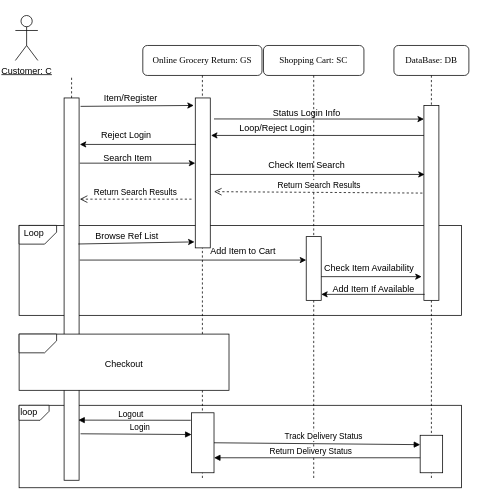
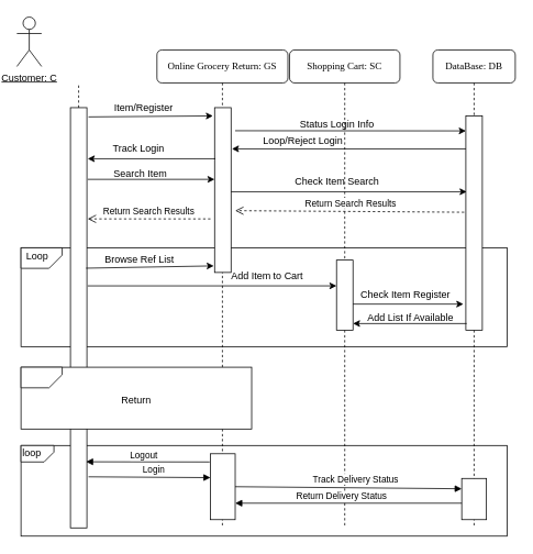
  <mxCell id="0" />
  <mxCell id="1" parent="0" />
  <mxCell id="2" value="" style="rounded=0;whiteSpace=wrap;html=1;" vertex="1" parent="1"><mxGeometry x="25" y="540" width="590" height="110" as="geometry" /></mxCell>
  <mxCell id="3" value="" style="rounded=0;whiteSpace=wrap;html=1;" vertex="1" parent="1"><mxGeometry x="25" y="300" width="590" height="120" as="geometry" /></mxCell>
  <mxCell id="4" value="Online Grocery Return: GS" style="shape=umlLifeline;perimeter=lifelinePerimeter;whiteSpace=wrap;html=1;container=1;collapsible=0;recursiveResize=0;outlineConnect=0;rounded=1;shadow=0;comic=0;labelBackgroundColor=none;strokeColor=#000000;strokeWidth=1;fillColor=#FFFFFF;fontFamily=Verdana;fontSize=12;fontColor=#000000;align=center;" parent="1" vertex="1"><mxGeometry x="190" y="60" width="159" height="580" as="geometry" /></mxCell>
  <mxCell id="5" value="" style="html=1;points=[];perimeter=orthogonalPerimeter;rounded=0;shadow=0;comic=0;labelBackgroundColor=none;strokeColor=#000000;strokeWidth=1;fillColor=#FFFFFF;fontFamily=Verdana;fontSize=12;fontColor=#000000;align=center;" parent="4" vertex="1"><mxGeometry x="70" y="70" width="20" height="200" as="geometry" /></mxCell>
  <mxCell id="6" value="" style="rounded=0;whiteSpace=wrap;html=1;" vertex="1" parent="4"><mxGeometry x="65" y="490" width="30" height="80" as="geometry" /></mxCell>
  <mxCell id="7" value="Shopping Cart: SC" style="shape=umlLifeline;perimeter=lifelinePerimeter;whiteSpace=wrap;html=1;container=1;collapsible=0;recursiveResize=0;outlineConnect=0;rounded=1;shadow=0;comic=0;labelBackgroundColor=none;strokeColor=#000000;strokeWidth=1;fillColor=#FFFFFF;fontFamily=Verdana;fontSize=12;fontColor=#000000;align=center;" parent="1" vertex="1"><mxGeometry x="351" y="60" width="134" height="580" as="geometry" /></mxCell>
  <mxCell id="8" value="" style="html=1;points=[];perimeter=orthogonalPerimeter;rounded=0;shadow=0;comic=0;labelBackgroundColor=none;strokeColor=#000000;strokeWidth=1;fillColor=#FFFFFF;fontFamily=Verdana;fontSize=12;fontColor=#000000;align=center;" parent="7" vertex="1"><mxGeometry x="57" y="255" width="20" height="85" as="geometry" /></mxCell>
  <mxCell id="9" value="Status Login Info" style="text;html=1;strokeColor=none;fillColor=none;align=center;verticalAlign=middle;whiteSpace=wrap;rounded=0;" vertex="1" parent="7"><mxGeometry x="3" y="80" width="110" height="20" as="geometry" /></mxCell>
  <mxCell id="10" value="DataBase: DB" style="shape=umlLifeline;perimeter=lifelinePerimeter;whiteSpace=wrap;html=1;container=1;collapsible=0;recursiveResize=0;outlineConnect=0;rounded=1;shadow=0;comic=0;labelBackgroundColor=none;strokeColor=#000000;strokeWidth=1;fillColor=#FFFFFF;fontFamily=Verdana;fontSize=12;fontColor=#000000;align=center;" parent="1" vertex="1"><mxGeometry x="525" y="60" width="100" height="580" as="geometry" /></mxCell>
  <mxCell id="11" value="" style="html=1;points=[];perimeter=orthogonalPerimeter;rounded=0;shadow=0;comic=0;labelBackgroundColor=none;strokeColor=#000000;strokeWidth=1;fillColor=#FFFFFF;fontFamily=Verdana;fontSize=12;fontColor=#000000;align=center;" parent="10" vertex="1"><mxGeometry x="40" y="80" width="20" height="260" as="geometry" /></mxCell>
  <mxCell id="12" value="" style="rounded=0;whiteSpace=wrap;html=1;" vertex="1" parent="10"><mxGeometry x="35" y="520" width="30" height="50" as="geometry" /></mxCell>
  <mxCell id="13" value="&lt;u&gt;Customer: C&lt;/u&gt;" style="shape=umlActor;verticalLabelPosition=bottom;labelBackgroundColor=#ffffff;verticalAlign=top;html=1;outlineConnect=0;" vertex="1" parent="1"><mxGeometry x="20" y="20" width="30" height="60" as="geometry" /></mxCell>
  <mxCell id="14" value="" style="rounded=0;whiteSpace=wrap;html=1;" vertex="1" parent="1"><mxGeometry x="85" y="130" width="20" height="510" as="geometry" /></mxCell>
  <mxCell id="15" value="" style="endArrow=none;dashed=1;html=1;exitX=0.5;exitY=0;exitDx=0;exitDy=0;" edge="1" parent="1" source="14"><mxGeometry width="50" height="50" relative="1" as="geometry"><mxPoint x="85" y="120" as="sourcePoint" /><mxPoint x="95" y="100" as="targetPoint" /><Array as="points" /></mxGeometry></mxCell>
  <mxCell id="16" value="" style="endArrow=classic;html=1;entryX=0;entryY=0.07;entryDx=0;entryDy=0;entryPerimeter=0;" edge="1" parent="1" target="11"><mxGeometry width="50" height="50" relative="1" as="geometry"><mxPoint x="285" y="158" as="sourcePoint" /><mxPoint x="524" y="158" as="targetPoint" /></mxGeometry></mxCell>
  <mxCell id="17" value="" style="endArrow=classic;html=1;" edge="1" parent="1" target="5"><mxGeometry width="50" height="50" relative="1" as="geometry"><mxPoint x="106" y="217" as="sourcePoint" /><mxPoint x="225" y="250" as="targetPoint" /></mxGeometry></mxCell>
  <mxCell id="18" value="Search Item" style="text;html=1;strokeColor=none;fillColor=none;align=center;verticalAlign=middle;whiteSpace=wrap;rounded=0;" vertex="1" parent="1"><mxGeometry x="120" y="200" width="100" height="20" as="geometry" /></mxCell>
  <mxCell id="19" value="Check Item Search" style="text;html=1;strokeColor=none;fillColor=none;align=center;verticalAlign=middle;whiteSpace=wrap;rounded=0;" vertex="1" parent="1"><mxGeometry x="324" y="205" width="170" height="30" as="geometry" /></mxCell>
  <mxCell id="20" value="" style="endArrow=classic;html=1;exitX=0;exitY=0.154;exitDx=0;exitDy=0;exitPerimeter=0;" edge="1" parent="1" source="11"><mxGeometry width="50" height="50" relative="1" as="geometry"><mxPoint x="522" y="180" as="sourcePoint" /><mxPoint x="281" y="180" as="targetPoint" /></mxGeometry></mxCell>
  <mxCell id="21" value="Loop/Reject Login" style="text;html=1;strokeColor=none;fillColor=none;align=center;verticalAlign=middle;whiteSpace=wrap;rounded=0;" vertex="1" parent="1"><mxGeometry x="315" y="160" width="105" height="20" as="geometry" /></mxCell>
  <mxCell id="22" value="" style="endArrow=classic;html=1;" edge="1" parent="1"><mxGeometry width="50" height="50" relative="1" as="geometry"><mxPoint x="261" y="192" as="sourcePoint" /><mxPoint x="106" y="192" as="targetPoint" /></mxGeometry></mxCell>
- <mxCell id="23" value="Reject Login" style="text;html=1;strokeColor=none;fillColor=none;align=center;verticalAlign=middle;whiteSpace=wrap;rounded=0;" vertex="1" parent="1"><mxGeometry x="117.5" y="170" width="100" height="20" as="geometry" /></mxCell>
+ <mxCell id="23" value="Track Login" style="text;html=1;strokeColor=none;fillColor=none;align=center;verticalAlign=middle;whiteSpace=wrap;rounded=0;" vertex="1" parent="1"><mxGeometry x="117.5" y="170" width="100" height="20" as="geometry" /></mxCell>
  <mxCell id="24" value="" style="endArrow=classic;html=1;exitX=0.95;exitY=0.382;exitDx=0;exitDy=0;exitPerimeter=0;entryX=-0.05;entryY=0.96;entryDx=0;entryDy=0;entryPerimeter=0;" edge="1" parent="1" source="14" target="5"><mxGeometry width="50" height="50" relative="1" as="geometry"><mxPoint x="145" y="324" as="sourcePoint" /><mxPoint x="259" y="350" as="targetPoint" /></mxGeometry></mxCell>
  <mxCell id="25" value="Browse Ref List" style="text;html=1;strokeColor=none;fillColor=none;align=center;verticalAlign=middle;whiteSpace=wrap;rounded=0;" vertex="1" parent="1"><mxGeometry x="109" y="304" width="120" height="20" as="geometry" /></mxCell>
  <mxCell id="26" value="" style="endArrow=classic;html=1;exitX=1.05;exitY=0.541;exitDx=0;exitDy=0;exitPerimeter=0;" edge="1" parent="1"><mxGeometry width="50" height="50" relative="1" as="geometry"><mxPoint x="106" y="346.27" as="sourcePoint" /><mxPoint x="408" y="346.27" as="targetPoint" /></mxGeometry></mxCell>
  <mxCell id="27" value="Add Item to Cart" style="text;html=1;strokeColor=none;fillColor=none;align=center;verticalAlign=middle;whiteSpace=wrap;rounded=0;" vertex="1" parent="1"><mxGeometry x="269" y="325" width="110" height="20" as="geometry" /></mxCell>
  <mxCell id="28" value="" style="endArrow=classic;html=1;entryX=-0.15;entryY=0.813;entryDx=0;entryDy=0;entryPerimeter=0;" edge="1" parent="1"><mxGeometry width="50" height="50" relative="1" as="geometry"><mxPoint x="428" y="368.38" as="sourcePoint" /><mxPoint x="562" y="368.38" as="targetPoint" /></mxGeometry></mxCell>
  <mxCell id="29" value="" style="endArrow=classic;html=1;entryX=0.05;entryY=0.354;entryDx=0;entryDy=0;entryPerimeter=0;" edge="1" parent="1" source="5" target="11"><mxGeometry width="50" height="50" relative="1" as="geometry"><mxPoint x="305" y="232" as="sourcePoint" /><mxPoint x="520" y="231" as="targetPoint" /></mxGeometry></mxCell>
  <mxCell id="30" value="Item/Register" style="text;html=1;strokeColor=none;fillColor=none;align=center;verticalAlign=middle;whiteSpace=wrap;rounded=0;" vertex="1" parent="1"><mxGeometry x="119" y="120" width="110" height="20" as="geometry" /></mxCell>
  <mxCell id="31" value="" style="endArrow=classic;html=1;exitX=1.1;exitY=0.022;exitDx=0;exitDy=0;exitPerimeter=0;" edge="1" parent="1" source="14"><mxGeometry width="50" height="50" relative="1" as="geometry"><mxPoint x="105" y="150" as="sourcePoint" /><mxPoint x="258" y="140" as="targetPoint" /></mxGeometry></mxCell>
  <mxCell id="32" value="" style="endArrow=classic;html=1;exitX=0.05;exitY=0.927;exitDx=0;exitDy=0;exitPerimeter=0;" edge="1" parent="1"><mxGeometry width="50" height="50" relative="1" as="geometry"><mxPoint x="566" y="392.02" as="sourcePoint" /><mxPoint x="428" y="392.02" as="targetPoint" /></mxGeometry></mxCell>
- <mxCell id="33" value="Check Item Availability" style="text;html=1;strokeColor=none;fillColor=none;align=center;verticalAlign=middle;whiteSpace=wrap;rounded=0;" vertex="1" parent="1"><mxGeometry x="423" y="348" width="138" height="20" as="geometry" /></mxCell>
- <mxCell id="34" value="Add Item If Available" style="text;html=1;strokeColor=none;fillColor=none;align=center;verticalAlign=middle;whiteSpace=wrap;rounded=0;" vertex="1" parent="1"><mxGeometry x="433" y="375" width="130" height="20" as="geometry" /></mxCell>
+ <mxCell id="33" value="Check Item Register" style="text;html=1;strokeColor=none;fillColor=none;align=center;verticalAlign=middle;whiteSpace=wrap;rounded=0;" vertex="1" parent="1"><mxGeometry x="423" y="348" width="138" height="20" as="geometry" /></mxCell>
+ <mxCell id="34" value="Add List If Available" style="text;html=1;strokeColor=none;fillColor=none;align=center;verticalAlign=middle;whiteSpace=wrap;rounded=0;" vertex="1" parent="1"><mxGeometry x="433" y="375" width="130" height="20" as="geometry" /></mxCell>
  <mxCell id="35" value="" style="shape=card;whiteSpace=wrap;html=1;rotation=180;size=16;" vertex="1" parent="1"><mxGeometry x="25" y="300" width="50" height="25" as="geometry" /></mxCell>
  <mxCell id="36" value="Loop" style="text;html=1;strokeColor=none;fillColor=none;align=center;verticalAlign=middle;whiteSpace=wrap;rounded=0;" vertex="1" parent="1"><mxGeometry x="25" y="300" width="40" height="20" as="geometry" /></mxCell>
  <mxCell id="37" value="" style="rounded=0;whiteSpace=wrap;html=1;" vertex="1" parent="1"><mxGeometry x="25" y="445" width="280" height="75" as="geometry" /></mxCell>
  <mxCell id="38" value="" style="shape=card;whiteSpace=wrap;html=1;rotation=180;size=16;" vertex="1" parent="1"><mxGeometry x="25" y="445" width="50" height="25" as="geometry" /></mxCell>
- <mxCell id="39" value="Checkout" style="text;html=1;strokeColor=none;fillColor=none;align=center;verticalAlign=middle;whiteSpace=wrap;rounded=0;" vertex="1" parent="1"><mxGeometry x="115" y="460" width="100" height="50" as="geometry" /></mxCell>
+ <mxCell id="39" value="Return" style="text;html=1;strokeColor=none;fillColor=none;align=center;verticalAlign=middle;whiteSpace=wrap;rounded=0;" vertex="1" parent="1"><mxGeometry x="115" y="460" width="100" height="50" as="geometry" /></mxCell>
  <mxCell id="40" value="Return Search Results" style="html=1;verticalAlign=bottom;endArrow=open;dashed=1;endSize=8;" edge="1" parent="1"><mxGeometry relative="1" as="geometry"><mxPoint x="255" y="265" as="sourcePoint" /><mxPoint x="106" y="265" as="targetPoint" /></mxGeometry></mxCell>
  <mxCell id="41" value="Return Search Results" style="html=1;verticalAlign=bottom;endArrow=open;dashed=1;endSize=8;exitX=-0.1;exitY=0.465;exitDx=0;exitDy=0;exitPerimeter=0;" edge="1" parent="1"><mxGeometry x="-0.01" y="-1" relative="1" as="geometry"><mxPoint x="563" y="256.9" as="sourcePoint" /><mxPoint x="285" y="255" as="targetPoint" /><mxPoint as="offset" /></mxGeometry></mxCell>
  <mxCell id="42" value="Logout" style="html=1;verticalAlign=bottom;endArrow=block;entryX=1;entryY=0.922;entryDx=0;entryDy=0;entryPerimeter=0;" edge="1" parent="1"><mxGeometry x="0.064" y="1" width="80" relative="1" as="geometry"><mxPoint x="254" y="560" as="sourcePoint" /><mxPoint x="104" y="559.78" as="targetPoint" /><mxPoint as="offset" /></mxGeometry></mxCell>
  <mxCell id="43" value="Login" style="html=1;verticalAlign=bottom;endArrow=block;entryX=0;entryY=0.4;entryDx=0;entryDy=0;entryPerimeter=0;exitX=1.1;exitY=0.902;exitDx=0;exitDy=0;exitPerimeter=0;" edge="1" parent="1"><mxGeometry x="0.064" y="1" width="80" relative="1" as="geometry"><mxPoint x="107" y="578" as="sourcePoint" /><mxPoint x="255" y="579" as="targetPoint" /><mxPoint as="offset" /></mxGeometry></mxCell>
  <mxCell id="44" value="Track Delivery Status" style="html=1;verticalAlign=bottom;endArrow=block;entryX=0;entryY=0.25;entryDx=0;entryDy=0;exitX=1;exitY=0.5;exitDx=0;exitDy=0;" edge="1" parent="1" source="6" target="12"><mxGeometry x="0.064" y="1" width="80" relative="1" as="geometry"><mxPoint x="529" y="589.5" as="sourcePoint" /><mxPoint x="379" y="589.28" as="targetPoint" /><mxPoint as="offset" /></mxGeometry></mxCell>
  <mxCell id="45" value="Return Delivery Status" style="html=1;verticalAlign=bottom;endArrow=block;exitX=0;exitY=0.6;exitDx=0;exitDy=0;exitPerimeter=0;entryX=1;entryY=0.75;entryDx=0;entryDy=0;" edge="1" parent="1" source="12" target="6"><mxGeometry x="0.064" y="1" width="80" relative="1" as="geometry"><mxPoint x="560" y="617" as="sourcePoint" /><mxPoint x="295" y="680" as="targetPoint" /><mxPoint as="offset" /></mxGeometry></mxCell>
  <mxCell id="46" value="" style="shape=card;whiteSpace=wrap;html=1;rotation=180;size=12;" vertex="1" parent="1"><mxGeometry x="25" y="540" width="40" height="20" as="geometry" /></mxCell>
  <mxCell id="47" value="loop" style="text;html=1;resizable=0;points=[];autosize=1;align=left;verticalAlign=top;spacingTop=-4;" vertex="1" parent="1"><mxGeometry x="25" y="540" width="40" height="20" as="geometry" /></mxCell>
